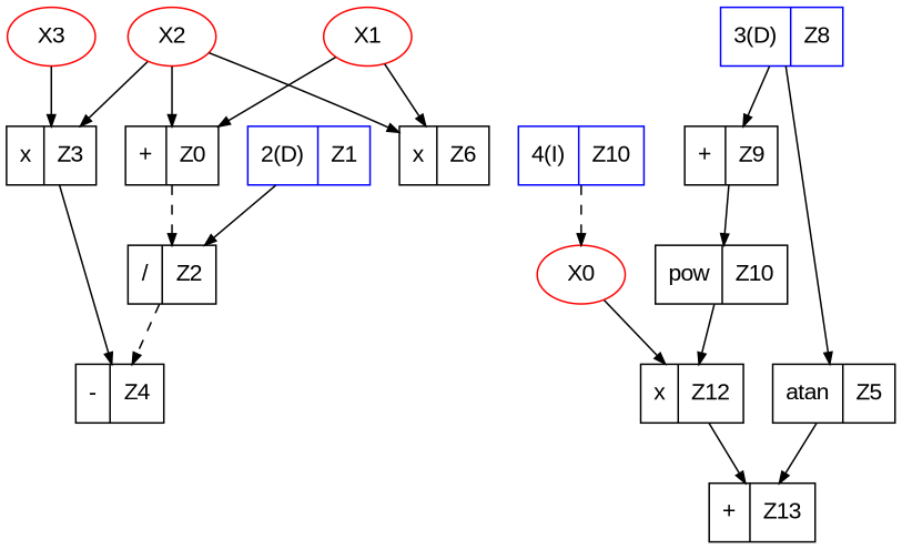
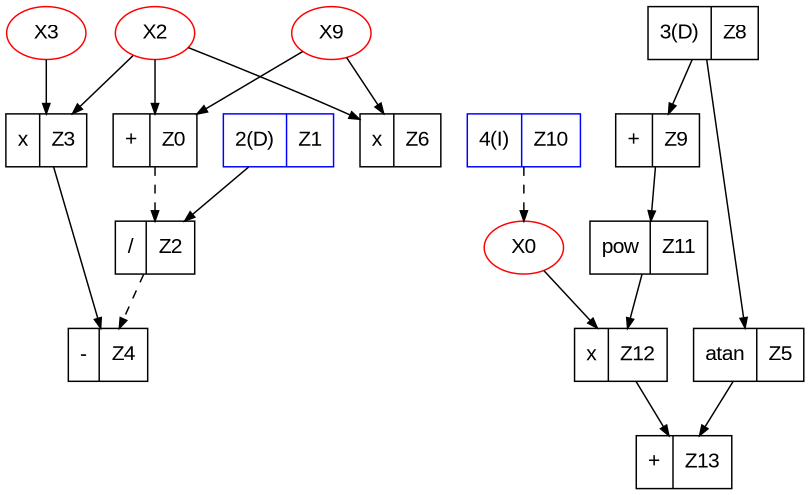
  digraph {
    node [color=black fontname=Arial shape=record]
    edge [arrowsize=0.7]
    X2 [color=red shape=ellipse]
    n2 [label="<f0>  x |<f1> Z3"]
    n3 [label="<f0>  + |<f1> Z0"]
    n4 [label="<f0>  x |<f1> Z6"]
    n5 [label="<f0>  - |<f1> Z4"]
    n6 [label="<f0>  / |<f1> Z2"]
    X3 [color=red shape=ellipse]
    n8 [label="<f0> atan|<f1> Z5"]
    n9 [label="<f0>  + |<f1> Z13"]
    n10 [color=blue label="<f0> 2(D)|<f1> Z1"]
-   X1 [color=red shape=ellipse]
+   X1 [color=red shape=ellipse label=X9]
    X0 [color=red shape=ellipse]
    n13 [label="<f0>  x |<f1> Z12"]
-   n14 [color=blue label="<f0> 3(D)|<f1> Z8"]
+   n14 [label="<f0> 3(D)|<f1> Z8"]
    n15 [label="<f0>  + |<f1> Z9"]
-   n16 [label="<f0> pow|<f1> Z10"]
+   n16 [label="<f0> pow|<f1> Z11"]
    n17 [color=blue label="<f0> 4(I)|<f1> Z10"]
    X2 -> n2
    X2 -> n3
    X2 -> n4
    n2 -> n5
    n3 -> n6 [style=dashed]
    n6 -> n5 [style=dashed]
    X3 -> n2
    n8 -> n9
    n10 -> n6
    X1 -> n3
    X1 -> n4
    X0 -> n13
    n13 -> n9
    n14 -> n8
    n14 -> n15
    n15 -> n16
    n16 -> n13
    n17 -> X0 [style=dashed]
  }
